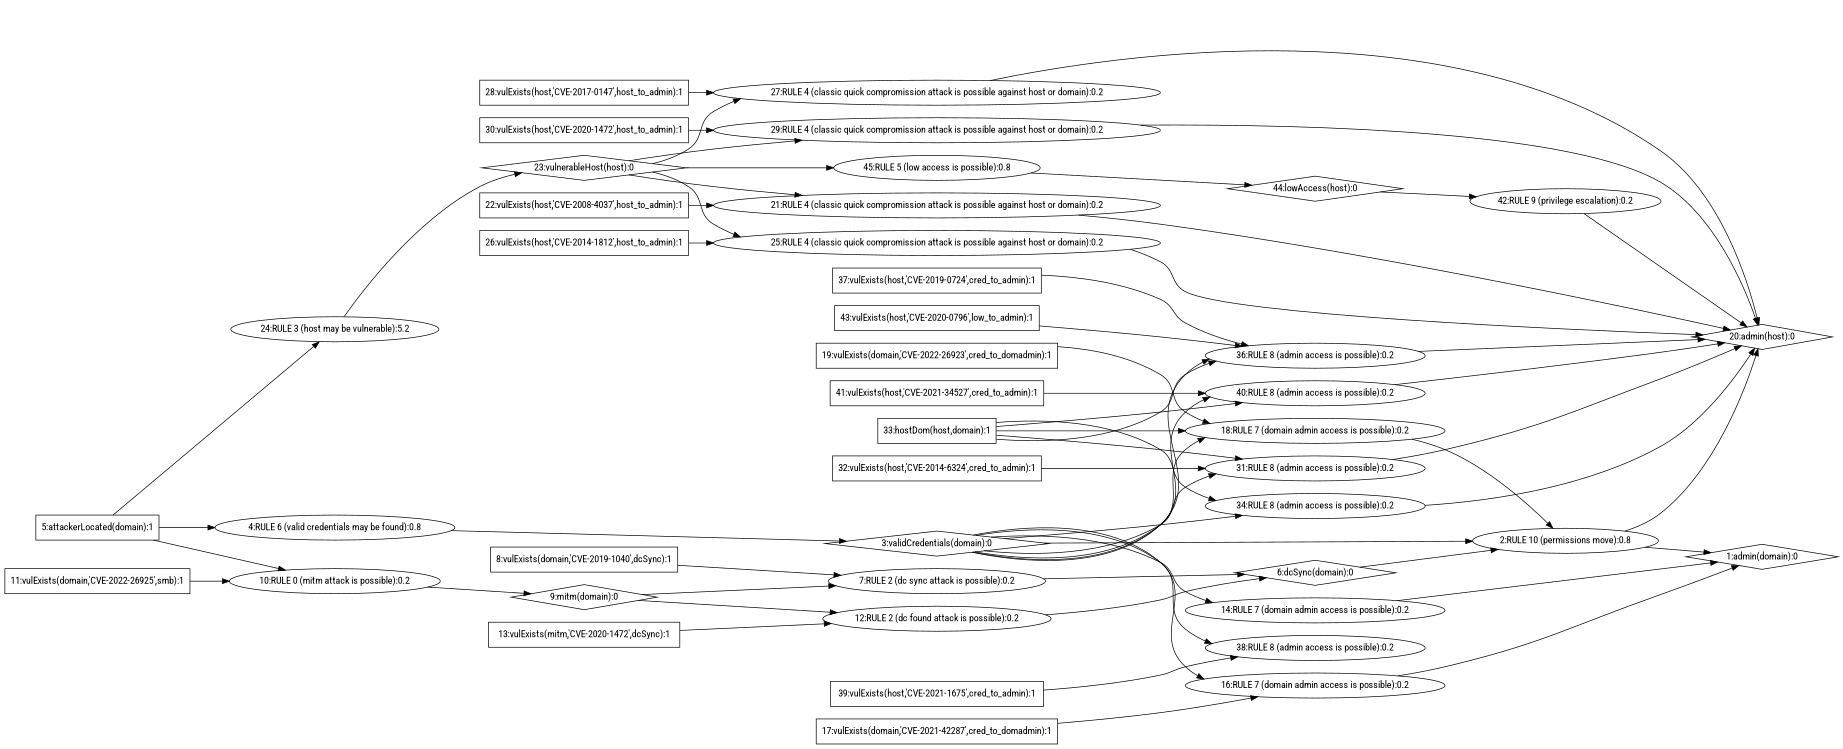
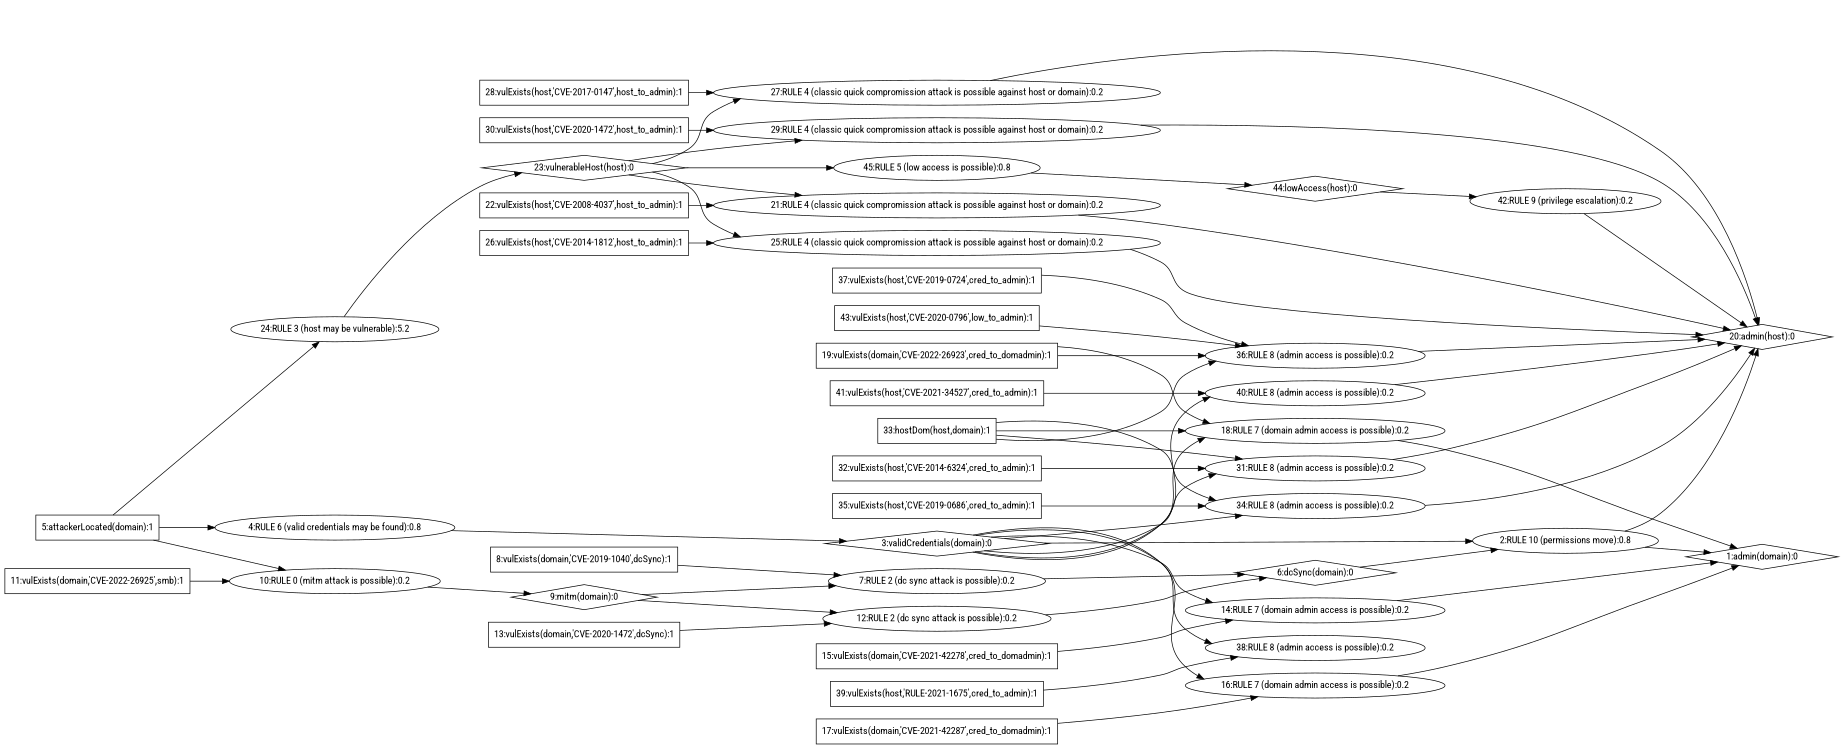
  digraph {
    fontname="Roboto Condensed"
    rankdir=LR
    node [fontname="Roboto Condensed" shape=ellipse]
    edge [fontname="Roboto Condensed"]
    n1 [label="1:admin(domain):0" shape=diamond]
    n2 [label="2:RULE 10 (permissions move):0.8"]
    n3 [label="20:admin(host):0" shape=diamond]
    n4 [label="3:validCredentials(domain):0" shape=diamond]
    n5 [label="14:RULE 7 (domain admin access is possible):0.2"]
    n6 [label="16:RULE 7 (domain admin access is possible):0.2"]
    n7 [label="18:RULE 7 (domain admin access is possible):0.2"]
    n8 [label="31:RULE 8 (admin access is possible):0.2"]
    n9 [label="34:RULE 8 (admin access is possible):0.2"]
    n10 [label="36:RULE 8 (admin access is possible):0.2"]
    n11 [label="38:RULE 8 (admin access is possible):0.2"]
    n12 [label="40:RULE 8 (admin access is possible):0.2"]
    n13 [label="4:RULE 6 (valid credentials may be found):0.8"]
    n14 [label="5:attackerLocated(domain):1" shape=box]
    n15 [label="10:RULE 0 (mitm attack is possible):0.2"]
    n16 [label="24:RULE 3 (host may be vulnerable):5.2"]
    n17 [label="9:mitm(domain):0" shape=diamond]
    n18 [label="23:vulnerableHost(host):0" shape=diamond]
    n19 [label="6:dcSync(domain):0" shape=diamond]
    n20 [label="7:RULE 2 (dc sync attack is possible):0.2"]
    n21 [label="8:vulExists(domain,'CVE-2019-1040',dcSync):1" shape=box]
-   n22 [label="12:RULE 2 (dc found attack is possible):0.2"]
+   n22 [label="12:RULE 2 (dc sync attack is possible):0.2"]
    n23 [label="11:vulExists(domain,'CVE-2022-26925',smb):1" shape=box]
-   n24 [label="13:vulExists(mitm,'CVE-2020-1472',dcSync):1" shape=box]
+   n24 [label="13:vulExists(domain,'CVE-2020-1472',dcSync):1" shape=box]
+   n25 [label="15:vulExists(domain,'CVE-2021-42278',cred_to_domadmin):1" shape=box]
    n26 [label="17:vulExists(domain,'CVE-2021-42287',cred_to_domadmin):1" shape=box]
    n27 [label="19:vulExists(domain,'CVE-2022-26923',cred_to_domadmin):1" shape=box]
    n28 [label="21:RULE 4 (classic quick compromission attack is possible against host or domain):0.2"]
    n29 [label="22:vulExists(host,'CVE-2008-4037',host_to_admin):1" shape=box]
    n30 [label="25:RULE 4 (classic quick compromission attack is possible against host or domain):0.2"]
    n31 [label="27:RULE 4 (classic quick compromission attack is possible against host or domain):0.2"]
    n32 [label="29:RULE 4 (classic quick compromission attack is possible against host or domain):0.2"]
    n33 [label="45:RULE 5 (low access is possible):0.8"]
    n34 [label="44:lowAccess(host):0" shape=diamond]
    n35 [label="26:vulExists(host,'CVE-2014-1812',host_to_admin):1" shape=box]
    n36 [label="28:vulExists(host,'CVE-2017-0147',host_to_admin):1" shape=box]
    n37 [label="30:vulExists(host,'CVE-2020-1472',host_to_admin):1" shape=box]
    n38 [label="32:vulExists(host,'CVE-2014-6324',cred_to_admin):1" shape=box]
    n39 [label="33:hostDom(host,domain):1" shape=box]
+   n40 [label="35:vulExists(host,'CVE-2019-0686',cred_to_admin):1" shape=box]
    n41 [label="37:vulExists(host,'CVE-2019-0724',cred_to_admin):1" shape=box]
-   n42 [label="39:vulExists(host,'CVE-2021-1675',cred_to_admin):1" shape=box]
+   n42 [label="39:vulExists(host,'RULE-2021-1675',cred_to_admin):1" shape=box]
    n43 [label="41:vulExists(host,'CVE-2021-34527',cred_to_admin):1" shape=box]
    n44 [label="42:RULE 9 (privilege escalation):0.2"]
    n45 [label="43:vulExists(host,'CVE-2020-0796',low_to_admin):1" shape=box]
    n2 -> n1
    n2 -> n3
    n4 -> n2
    n4 -> n5
    n4 -> n6
    n4 -> n7
    n4 -> n8
    n4 -> n9
-   n4 -> n10
+   n27 -> n10
    n4 -> n11
    n4 -> n12
    n5 -> n1
    n6 -> n1
-   n7 -> n2
+   n7 -> n1
    n8 -> n3
    n9 -> n3
    n10 -> n3
    n12 -> n3
    n13 -> n4
    n14 -> n13
    n14 -> n15
    n14 -> n16
    n15 -> n17
    n16 -> n18
    n17 -> n20
    n17 -> n22
    n18 -> n28
    n18 -> n30
    n18 -> n31
    n18 -> n32
    n18 -> n33
    n19 -> n2
    n20 -> n19
    n21 -> n20
    n22 -> n19
    n23 -> n15
    n24 -> n22
+   n25 -> n5
    n26 -> n6
    n27 -> n7
    n28 -> n3
    n29 -> n28
    n30 -> n3
    n31 -> n3
    n32 -> n3
    n33 -> n34
    n34 -> n44
    n35 -> n30
    n36 -> n31
    n37 -> n32
    n38 -> n8
    n39 -> n7
    n39 -> n8
    n39 -> n9
    n39 -> n10
-   n39 -> n12
+   n40 -> n9
    n41 -> n10
    n42 -> n11
    n43 -> n12
    n44 -> n3
    n45 -> n10
  }
